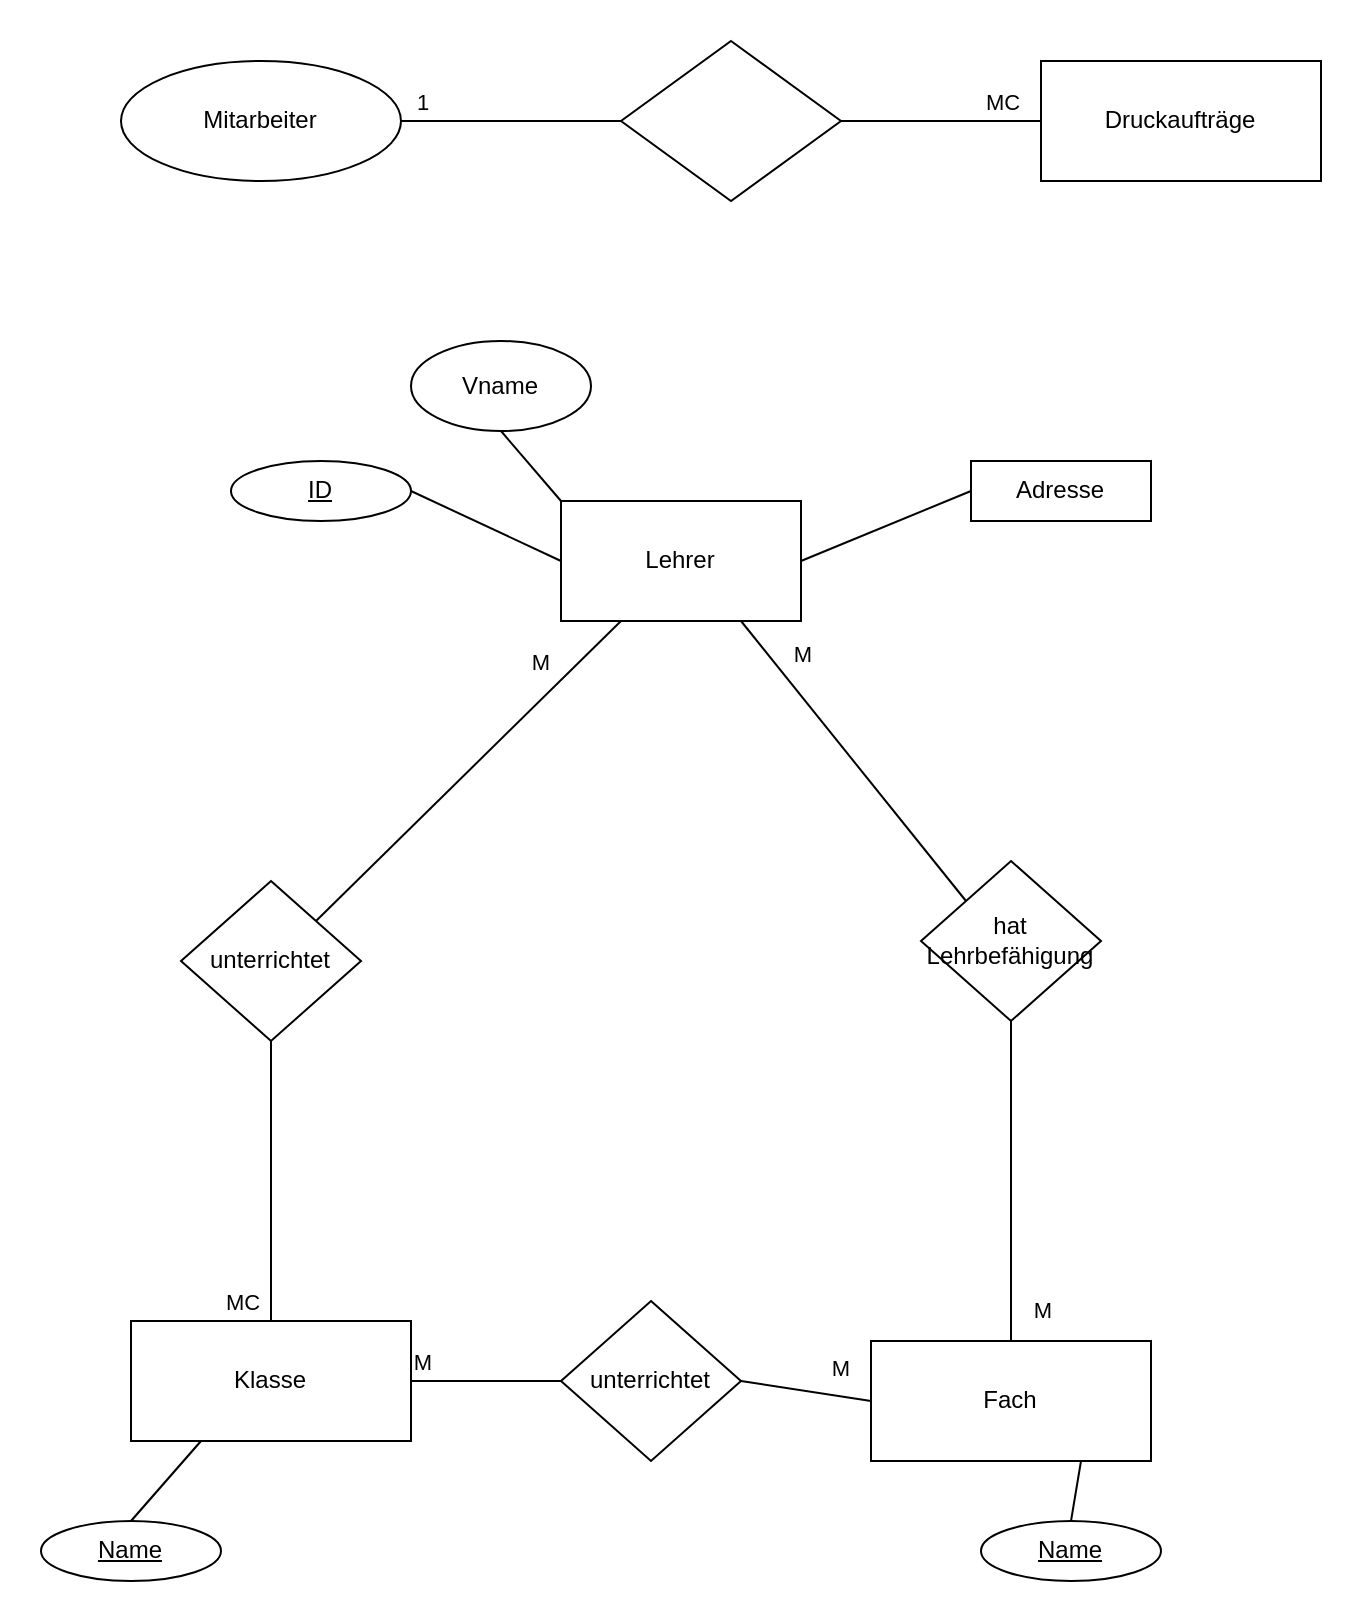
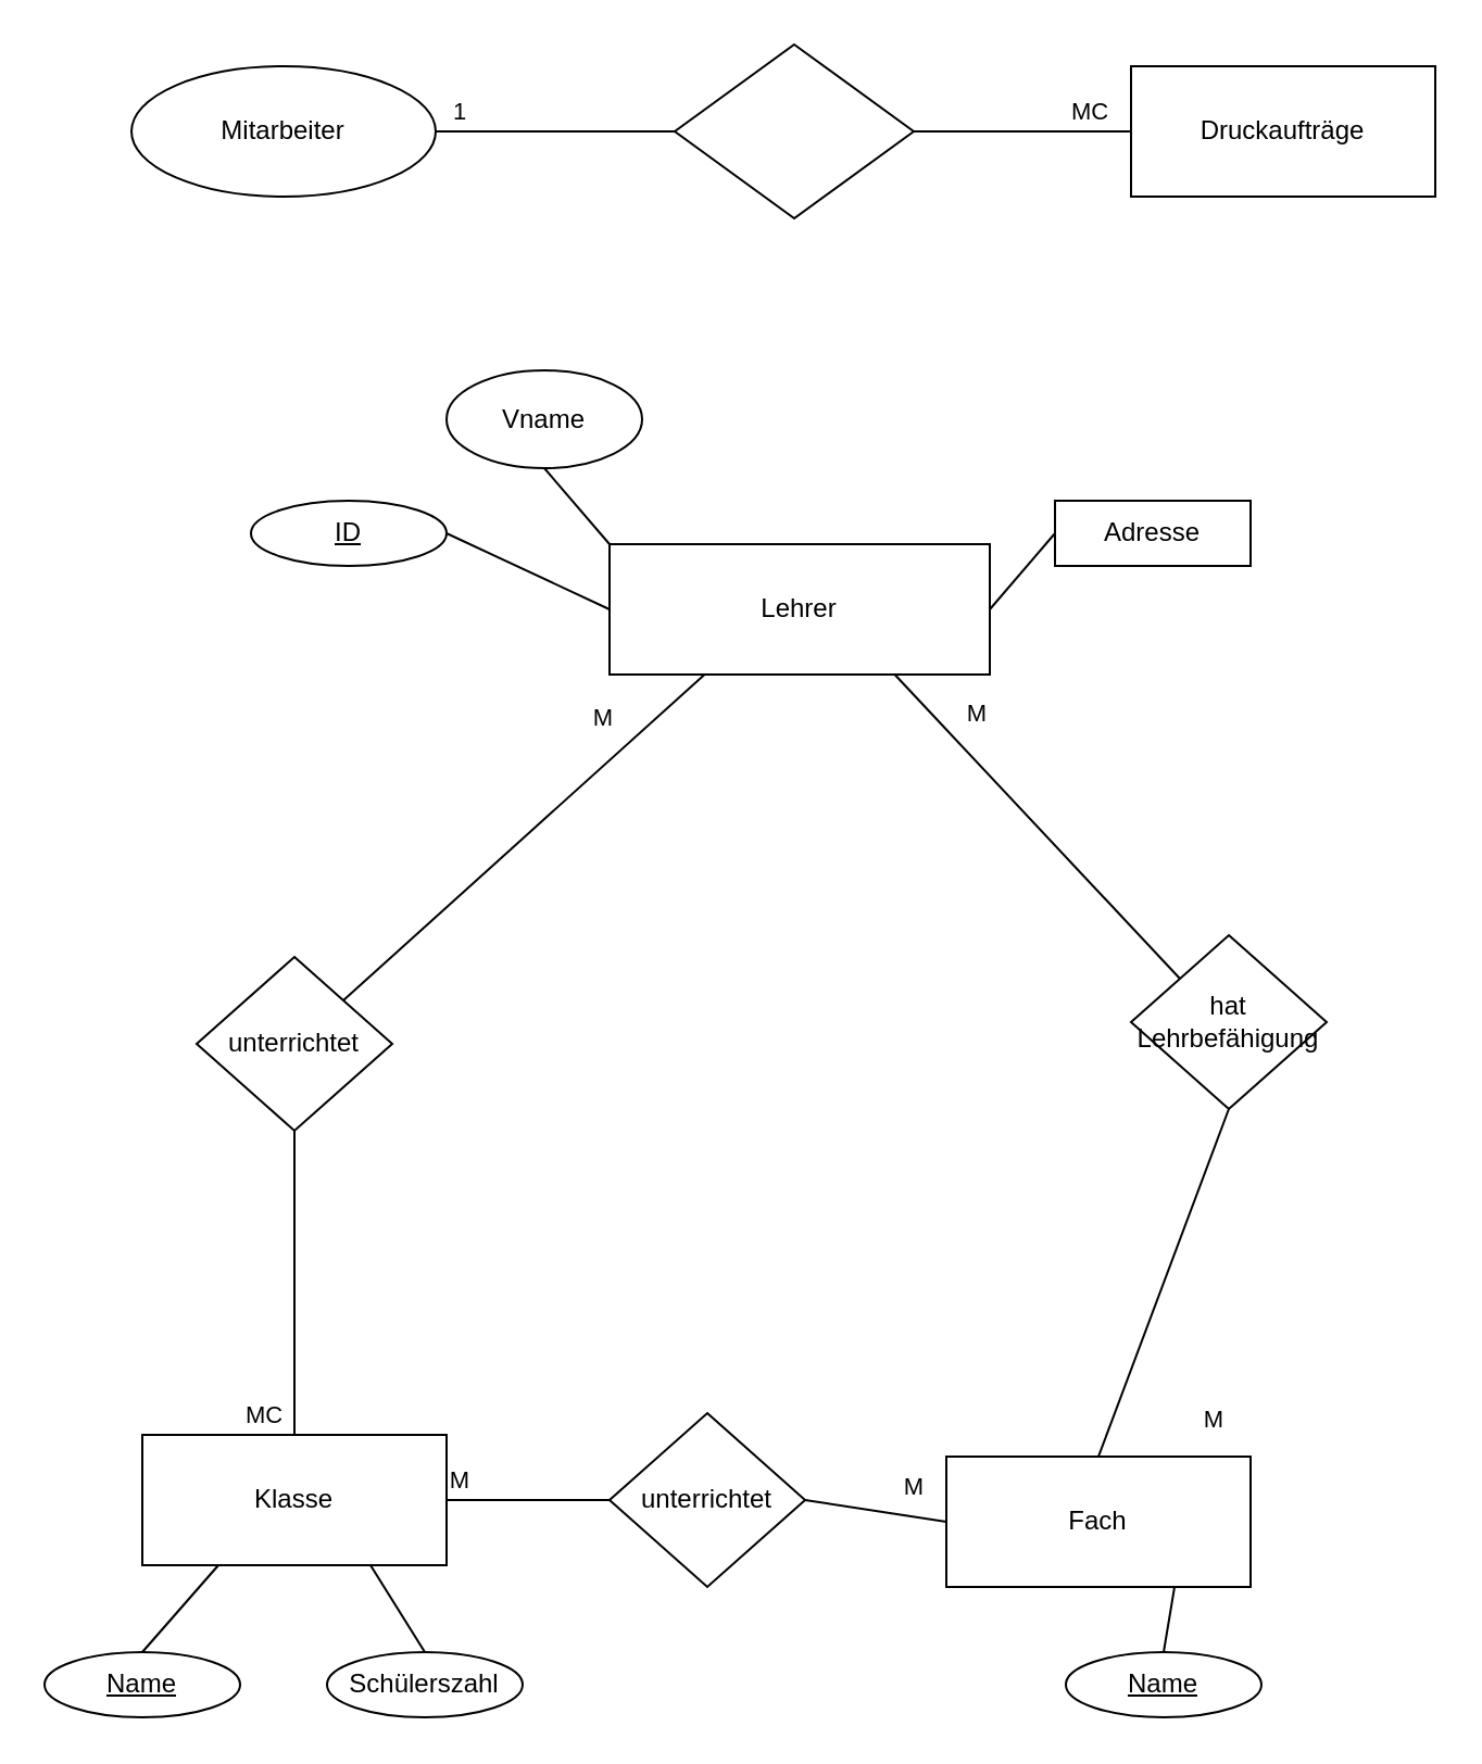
  <mxCell id="0" />
  <mxCell id="1" parent="0" />
  <mxCell id="2" value="" style="rhombus;whiteSpace=wrap;html=1;" vertex="1" parent="1"><mxGeometry x="310" y="20" width="110" height="80" as="geometry" /></mxCell>
  <mxCell id="3" value="Mitarbeiter" style="ellipse;whiteSpace=wrap;html=1;" vertex="1" parent="1"><mxGeometry x="60" y="30" width="140" height="60" as="geometry" /></mxCell>
  <mxCell id="4" value="" style="endArrow=none;html=1;rounded=0;exitX=1;exitY=0.5;exitDx=0;exitDy=0;entryX=0;entryY=0.5;entryDx=0;entryDy=0;" edge="1" parent="1" source="3" target="2"><mxGeometry width="50" height="50" relative="1" as="geometry"><mxPoint x="190" y="-20" as="sourcePoint" /><mxPoint x="240" y="-70" as="targetPoint" /></mxGeometry></mxCell>
  <mxCell id="5" value="1" style="edgeLabel;html=1;align=center;verticalAlign=middle;resizable=0;points=[];" vertex="1" connectable="0" parent="4"><mxGeometry x="-0.24" y="-3" relative="1" as="geometry"><mxPoint x="-32" y="-13" as="offset" /></mxGeometry></mxCell>
  <mxCell id="6" value="" style="endArrow=none;html=1;rounded=0;exitX=1;exitY=0.5;exitDx=0;exitDy=0;entryX=0;entryY=0.5;entryDx=0;entryDy=0;" edge="1" parent="1" source="2" target="8"><mxGeometry width="50" height="50" relative="1" as="geometry"><mxPoint x="440" y="60" as="sourcePoint" /><mxPoint x="500" y="60" as="targetPoint" /></mxGeometry></mxCell>
  <mxCell id="7" value="MC" style="edgeLabel;html=1;align=center;verticalAlign=middle;resizable=0;points=[];" vertex="1" connectable="0" parent="6"><mxGeometry x="-0.12" y="1" relative="1" as="geometry"><mxPoint x="36" y="-9" as="offset" /></mxGeometry></mxCell>
  <mxCell id="8" value="Druckaufträge" style="rounded=0;whiteSpace=wrap;html=1;" vertex="1" parent="1"><mxGeometry x="520" y="30" width="140" height="60" as="geometry" /></mxCell>
- <mxCell id="9" value="Lehrer" style="rounded=0;whiteSpace=wrap;html=1;" vertex="1" parent="1"><mxGeometry x="280" y="250" width="120" height="60" as="geometry" /></mxCell>
+ <mxCell id="9" value="Lehrer" style="rounded=0;whiteSpace=wrap;html=1;" vertex="1" parent="1"><mxGeometry x="280" y="250" width="175" height="60" as="geometry" /></mxCell>
  <mxCell id="10" value="Klasse" style="rounded=0;whiteSpace=wrap;html=1;" vertex="1" parent="1"><mxGeometry x="65" y="660" width="140" height="60" as="geometry" /></mxCell>
  <mxCell id="11" value="Fach" style="rounded=0;whiteSpace=wrap;html=1;" vertex="1" parent="1"><mxGeometry x="435" y="670" width="140" height="60" as="geometry" /></mxCell>
  <mxCell id="12" value="unterrichtet" style="rhombus;whiteSpace=wrap;html=1;" vertex="1" parent="1"><mxGeometry x="90" y="440" width="90" height="80" as="geometry" /></mxCell>
  <mxCell id="13" value="" style="endArrow=none;html=1;rounded=0;entryX=0.25;entryY=1;entryDx=0;entryDy=0;exitX=1;exitY=0;exitDx=0;exitDy=0;" edge="1" parent="1" source="12" target="9"><mxGeometry width="50" height="50" relative="1" as="geometry"><mxPoint x="240" y="410" as="sourcePoint" /><mxPoint x="295" y="410" as="targetPoint" /></mxGeometry></mxCell>
  <mxCell id="14" value="M" style="edgeLabel;html=1;align=center;verticalAlign=middle;resizable=0;points=[];" vertex="1" connectable="0" parent="13"><mxGeometry x="-0.12" y="1" relative="1" as="geometry"><mxPoint x="46" y="-63" as="offset" /></mxGeometry></mxCell>
  <mxCell id="15" value="" style="endArrow=none;html=1;rounded=0;exitX=0.5;exitY=0;exitDx=0;exitDy=0;entryX=0.5;entryY=1;entryDx=0;entryDy=0;" edge="1" parent="1" source="10" target="12"><mxGeometry width="50" height="50" relative="1" as="geometry"><mxPoint x="210" y="520" as="sourcePoint" /><mxPoint x="265" y="520" as="targetPoint" /></mxGeometry></mxCell>
  <mxCell id="16" value="MC" style="edgeLabel;html=1;align=center;verticalAlign=middle;resizable=0;points=[];" vertex="1" connectable="0" parent="15"><mxGeometry x="-0.12" y="1" relative="1" as="geometry"><mxPoint x="-14" y="52" as="offset" /></mxGeometry></mxCell>
- <mxCell id="17" value="hat Lehrbefähigung" style="rhombus;whiteSpace=wrap;html=1;" vertex="1" parent="1"><mxGeometry x="460" y="430" width="90" height="80" as="geometry" /></mxCell>
+ <mxCell id="17" value="hat Lehrbefähigung" style="rhombus;whiteSpace=wrap;html=1;" vertex="1" parent="1"><mxGeometry x="520" y="430" width="90" height="80" as="geometry" /></mxCell>
  <mxCell id="18" value="" style="endArrow=none;html=1;rounded=0;exitX=0.75;exitY=1;exitDx=0;exitDy=0;entryX=0;entryY=0;entryDx=0;entryDy=0;" edge="1" parent="1" source="9" target="17"><mxGeometry width="50" height="50" relative="1" as="geometry"><mxPoint x="480" y="460" as="sourcePoint" /><mxPoint x="590" y="460" as="targetPoint" /></mxGeometry></mxCell>
  <mxCell id="19" value="M" style="edgeLabel;html=1;align=center;verticalAlign=middle;resizable=0;points=[];" vertex="1" connectable="0" parent="18"><mxGeometry x="-0.24" y="-3" relative="1" as="geometry"><mxPoint x="-10" y="-38" as="offset" /></mxGeometry></mxCell>
  <mxCell id="20" value="" style="endArrow=none;html=1;rounded=0;exitX=0.5;exitY=1;exitDx=0;exitDy=0;entryX=0.5;entryY=0;entryDx=0;entryDy=0;" edge="1" parent="1" source="17" target="11"><mxGeometry width="50" height="50" relative="1" as="geometry"><mxPoint x="270" y="510" as="sourcePoint" /><mxPoint x="270" y="570" as="targetPoint" /></mxGeometry></mxCell>
  <mxCell id="21" value="M" style="edgeLabel;html=1;align=center;verticalAlign=middle;resizable=0;points=[];" vertex="1" connectable="0" parent="20"><mxGeometry x="-0.24" y="-3" relative="1" as="geometry"><mxPoint x="18" y="83" as="offset" /></mxGeometry></mxCell>
  <mxCell id="22" value="unterrichtet" style="rhombus;whiteSpace=wrap;html=1;" vertex="1" parent="1"><mxGeometry x="280" y="650" width="90" height="80" as="geometry" /></mxCell>
  <mxCell id="23" value="" style="endArrow=none;html=1;rounded=0;exitX=1;exitY=0.5;exitDx=0;exitDy=0;entryX=0;entryY=0.5;entryDx=0;entryDy=0;" edge="1" parent="1" source="10" target="22"><mxGeometry width="50" height="50" relative="1" as="geometry"><mxPoint x="200" y="630" as="sourcePoint" /><mxPoint x="310" y="630" as="targetPoint" /></mxGeometry></mxCell>
  <mxCell id="24" value="M" style="edgeLabel;html=1;align=center;verticalAlign=middle;resizable=0;points=[];" vertex="1" connectable="0" parent="23"><mxGeometry x="-0.24" y="-3" relative="1" as="geometry"><mxPoint x="-24" y="-13" as="offset" /></mxGeometry></mxCell>
  <mxCell id="25" value="" style="endArrow=none;html=1;rounded=0;exitX=1;exitY=0.5;exitDx=0;exitDy=0;entryX=0;entryY=0.5;entryDx=0;entryDy=0;" edge="1" parent="1" source="22" target="11"><mxGeometry width="50" height="50" relative="1" as="geometry"><mxPoint x="340" y="600" as="sourcePoint" /><mxPoint x="450" y="600" as="targetPoint" /></mxGeometry></mxCell>
  <mxCell id="26" value="M" style="edgeLabel;html=1;align=center;verticalAlign=middle;resizable=0;points=[];" vertex="1" connectable="0" parent="25"><mxGeometry x="-0.24" y="-3" relative="1" as="geometry"><mxPoint x="25" y="-13" as="offset" /></mxGeometry></mxCell>
  <mxCell id="27" value="&lt;u&gt;ID&lt;/u&gt;" style="ellipse;whiteSpace=wrap;html=1;" vertex="1" parent="1"><mxGeometry x="115" y="230" width="90" height="30" as="geometry" /></mxCell>
  <mxCell id="28" value="Vname" style="ellipse;whiteSpace=wrap;html=1;" vertex="1" parent="1"><mxGeometry x="205" y="170" width="90" height="45" as="geometry" /></mxCell>
  <mxCell id="29" value="Adresse" style="whiteSpace=wrap;html=1;rounded=0;" vertex="1" parent="1"><mxGeometry x="485" y="230" width="90" height="30" as="geometry" /></mxCell>
  <mxCell id="30" value="" style="endArrow=none;html=1;rounded=0;entryX=0;entryY=0.5;entryDx=0;entryDy=0;exitX=1;exitY=0.5;exitDx=0;exitDy=0;" edge="1" parent="1" source="9" target="29"><mxGeometry width="50" height="50" relative="1" as="geometry"><mxPoint x="505" y="310" as="sourcePoint" /><mxPoint x="555" y="260" as="targetPoint" /></mxGeometry></mxCell>
  <mxCell id="31" value="" style="endArrow=none;html=1;rounded=0;entryX=0.5;entryY=1;entryDx=0;entryDy=0;exitX=0;exitY=0;exitDx=0;exitDy=0;" edge="1" parent="1" source="9" target="28"><mxGeometry width="50" height="50" relative="1" as="geometry"><mxPoint x="430" y="310" as="sourcePoint" /><mxPoint x="515" y="275" as="targetPoint" /></mxGeometry></mxCell>
  <mxCell id="32" value="" style="endArrow=none;html=1;rounded=0;entryX=1;entryY=0.5;entryDx=0;entryDy=0;exitX=0;exitY=0.5;exitDx=0;exitDy=0;" edge="1" parent="1" source="9" target="27"><mxGeometry width="50" height="50" relative="1" as="geometry"><mxPoint x="440" y="320" as="sourcePoint" /><mxPoint x="525" y="285" as="targetPoint" /></mxGeometry></mxCell>
  <mxCell id="33" value="&lt;u&gt;Name&lt;/u&gt;" style="ellipse;whiteSpace=wrap;html=1;" vertex="1" parent="1"><mxGeometry x="490" y="760" width="90" height="30" as="geometry" /></mxCell>
  <mxCell id="34" value="&lt;u&gt;Name&lt;/u&gt;" style="ellipse;whiteSpace=wrap;html=1;" vertex="1" parent="1"><mxGeometry x="20" y="760" width="90" height="30" as="geometry" /></mxCell>
+ <mxCell id="35" value="Schülerszahl" style="ellipse;whiteSpace=wrap;html=1;" vertex="1" parent="1"><mxGeometry x="150" y="760" width="90" height="30" as="geometry" /></mxCell>
  <mxCell id="36" value="" style="endArrow=none;html=1;rounded=0;entryX=0.75;entryY=1;entryDx=0;entryDy=0;exitX=0.5;exitY=0;exitDx=0;exitDy=0;" edge="1" parent="1" source="33" target="11"><mxGeometry width="50" height="50" relative="1" as="geometry"><mxPoint x="390" y="430" as="sourcePoint" /><mxPoint x="440" y="380" as="targetPoint" /></mxGeometry></mxCell>
+ <mxCell id="37" value="" style="endArrow=none;html=1;rounded=0;entryX=0.75;entryY=1;entryDx=0;entryDy=0;exitX=0.5;exitY=0;exitDx=0;exitDy=0;" edge="1" parent="1" source="35" target="10"><mxGeometry width="50" height="50" relative="1" as="geometry"><mxPoint x="132.5" y="780" as="sourcePoint" /><mxPoint x="137.5" y="740" as="targetPoint" /></mxGeometry></mxCell>
  <mxCell id="38" value="" style="endArrow=none;html=1;rounded=0;entryX=0.25;entryY=1;entryDx=0;entryDy=0;exitX=0.5;exitY=0;exitDx=0;exitDy=0;" edge="1" parent="1" source="34" target="10"><mxGeometry width="50" height="50" relative="1" as="geometry"><mxPoint x="115" y="780" as="sourcePoint" /><mxPoint x="120" y="740" as="targetPoint" /></mxGeometry></mxCell>
